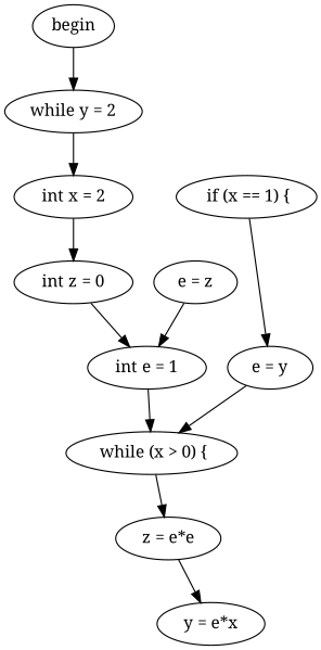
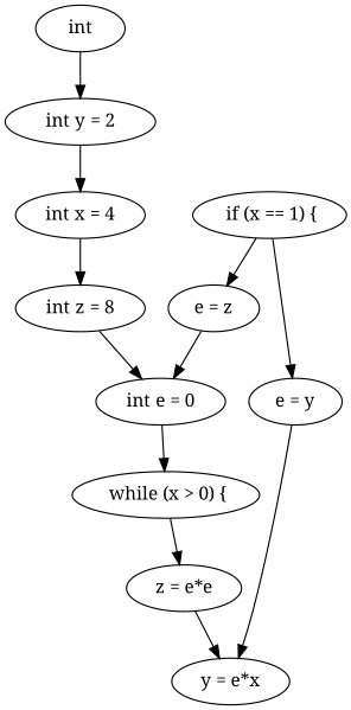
  digraph {
    fontname="Noto Serif"
    node [fontname="Noto Serif"]
    edge [fontname="Noto Serif"]
-   begin
-   " int y = 2 " [label="while y = 2"]
-   " int x = 2 "
-   " int z = 0 "
-   " int e = 1 "
+   begin [label=int]
+   " int y = 2 "
+   " int x = 2 " [label="int x = 4"]
+   " int z = 0 " [label="int z = 8"]
+   " int e = 1 " [label="int e = 0"]
    " while (x > 0) {"
    " z = e*e "
    " y = e*x "
    " if (x == 1) {"
    " e = y "
    " e = z "
    begin -> " int y = 2 "
    " int y = 2 " -> " int x = 2 "
    " int x = 2 " -> " int z = 0 "
    " int z = 0 " -> " int e = 1 "
    " int e = 1 " -> " while (x > 0) {"
    " while (x > 0) {" -> " z = e*e "
    " z = e*e " -> " y = e*x "
    " if (x == 1) {" -> " e = y "
-   " e = y " -> " while (x > 0) {"
+   " if (x == 1) {" -> " e = z "
+   " e = y " -> " y = e*x "
    " e = z " -> " int e = 1 "
  }
